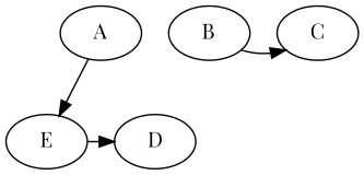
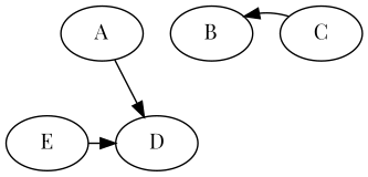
  digraph {
    fontname="Playfair Display"
    node [fontname="Playfair Display"]
    edge [fontname="Playfair Display"]
    D
    E
    A
    B
    C
    subgraph sub_1 {
      rank=same
      D
      E
    }
    subgraph sub_2 {
      rank=same
      A
      B
      C
    }
    E -> D
-   A -> E
-   B -> C
+   A -> D
+   C -> B
  }
